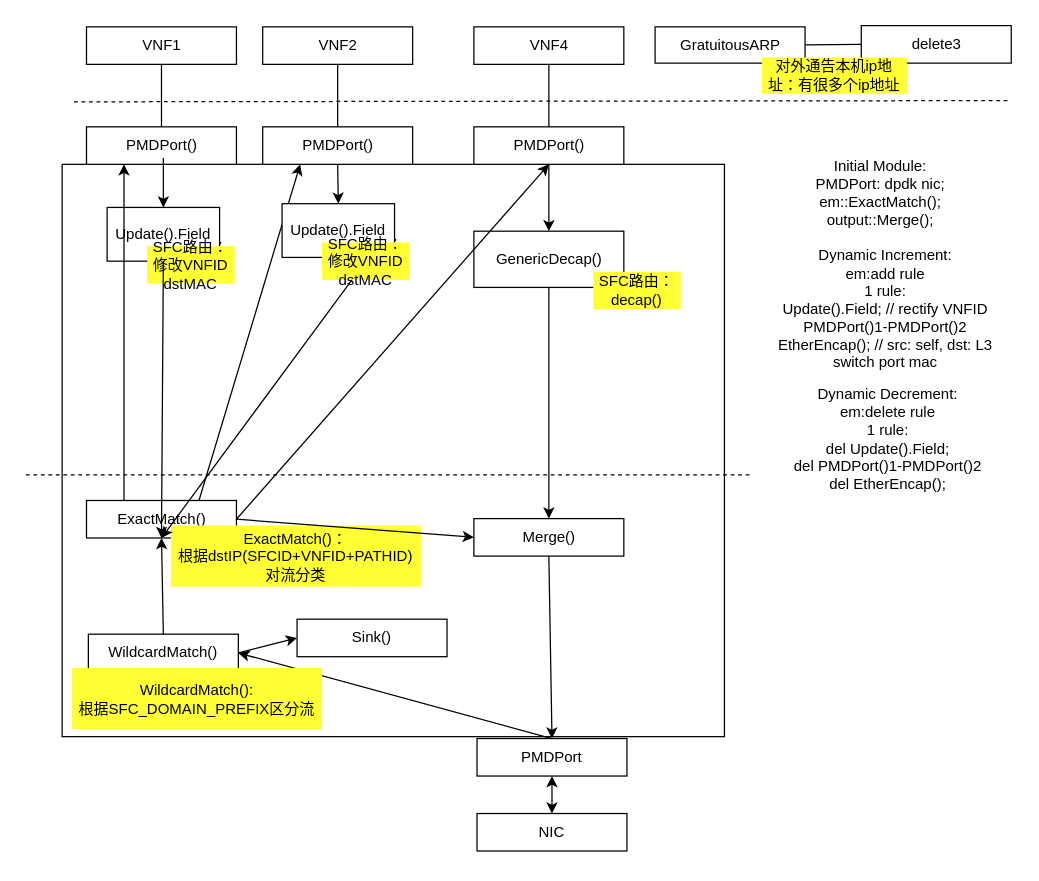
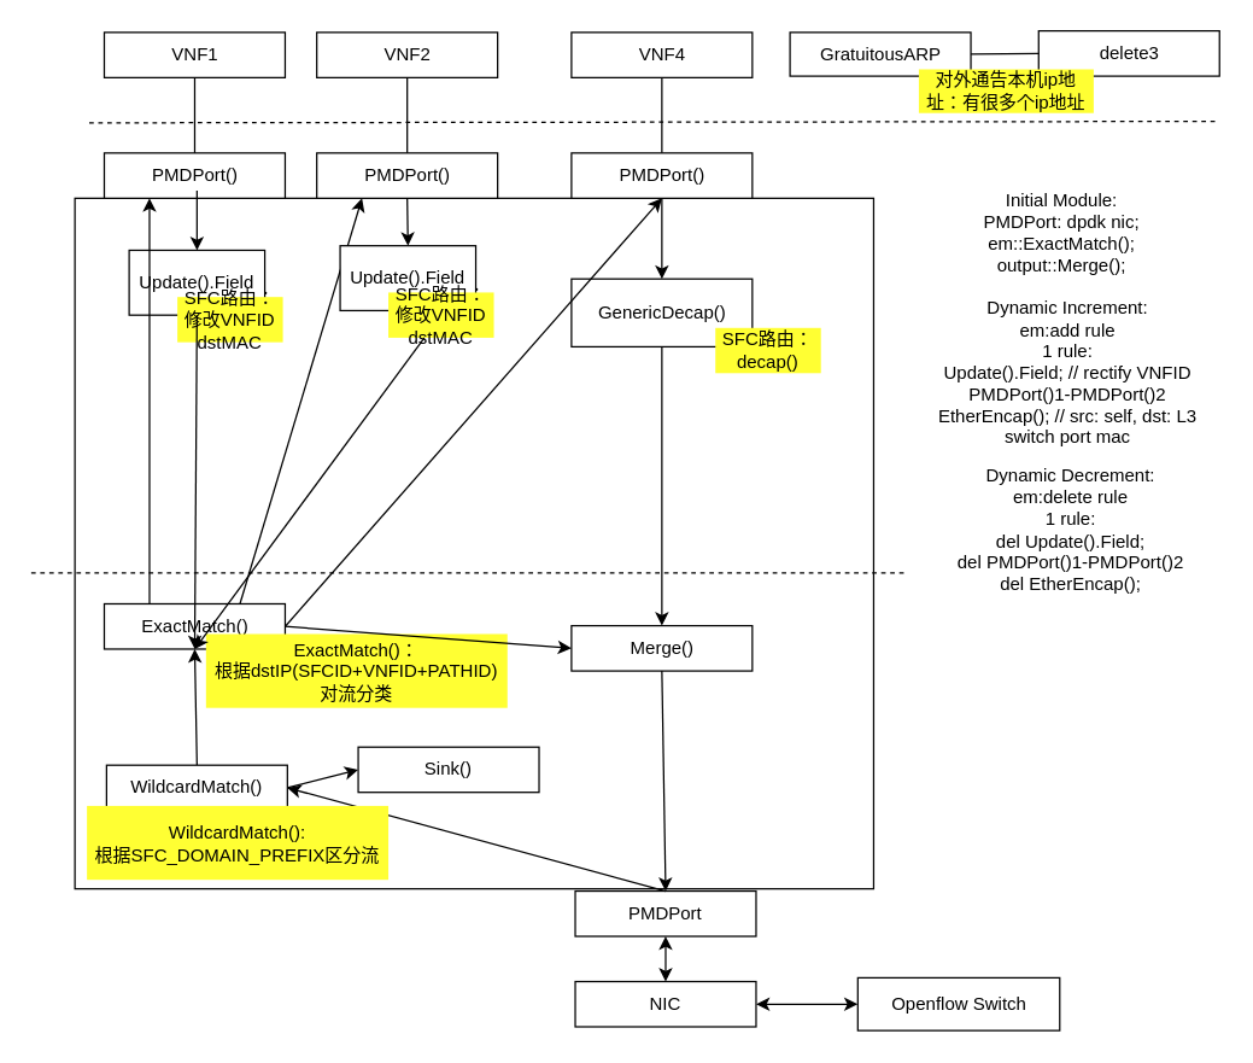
  <mxCell id="0" />
  <mxCell id="1" parent="0" />
  <mxCell id="2" value="" style="rounded=0;whiteSpace=wrap;html=1;" parent="1" vertex="1"><mxGeometry x="49" y="131" width="530" height="458" as="geometry" /></mxCell>
  <mxCell id="3" value="PMDPort" style="rounded=0;whiteSpace=wrap;html=1;" parent="1" vertex="1"><mxGeometry x="381" y="590.5" width="120" height="30" as="geometry" /></mxCell>
  <mxCell id="4" value="delete3" style="rounded=0;whiteSpace=wrap;html=1;" parent="1" vertex="1"><mxGeometry x="688.5" y="20" width="120" height="30" as="geometry" /></mxCell>
  <mxCell id="5" value="GratuitousARP" style="rounded=0;whiteSpace=wrap;html=1;" parent="1" vertex="1"><mxGeometry x="523.5" y="21" width="120" height="29" as="geometry" /></mxCell>
  <mxCell id="6" value="" style="endArrow=none;html=1;entryX=1;entryY=0.5;entryDx=0;entryDy=0;exitX=0;exitY=0.5;exitDx=0;exitDy=0;" parent="1" source="4" target="5" edge="1"><mxGeometry width="50" height="50" relative="1" as="geometry"><mxPoint x="758.5" y="36" as="sourcePoint" /><mxPoint x="803.5" y="-19" as="targetPoint" /></mxGeometry></mxCell>
  <mxCell id="7" value="" style="endArrow=none;dashed=1;html=1;" parent="1" edge="1"><mxGeometry width="50" height="50" relative="1" as="geometry"><mxPoint x="58.5" y="81" as="sourcePoint" /><mxPoint x="808.5" y="80" as="targetPoint" /></mxGeometry></mxCell>
  <mxCell id="8" value="Merge()" style="rounded=0;whiteSpace=wrap;html=1;" parent="1" vertex="1"><mxGeometry x="378.5" y="414.5" width="120" height="30" as="geometry" /></mxCell>
  <mxCell id="9" value="" style="endArrow=classic;html=1;exitX=0.5;exitY=1;exitDx=0;exitDy=0;entryX=0.5;entryY=0;entryDx=0;entryDy=0;" parent="1" source="8" target="3" edge="1"><mxGeometry width="50" height="50" relative="1" as="geometry"><mxPoint x="218.5" y="521" as="sourcePoint" /><mxPoint x="438.5" y="401" as="targetPoint" /></mxGeometry></mxCell>
  <mxCell id="10" value="VNF1" style="rounded=0;whiteSpace=wrap;html=1;" parent="1" vertex="1"><mxGeometry x="68.5" y="21" width="120" height="30" as="geometry" /></mxCell>
  <mxCell id="11" value="VNF2" style="rounded=0;whiteSpace=wrap;html=1;" parent="1" vertex="1"><mxGeometry x="209.5" y="21" width="120" height="30" as="geometry" /></mxCell>
  <mxCell id="12" value="PMDPort()" style="rounded=0;whiteSpace=wrap;html=1;" parent="1" vertex="1"><mxGeometry x="68.5" y="101" width="120" height="30" as="geometry" /></mxCell>
  <mxCell id="13" value="PMDPort()" style="rounded=0;whiteSpace=wrap;html=1;" parent="1" vertex="1"><mxGeometry x="209.5" y="101" width="120" height="30" as="geometry" /></mxCell>
  <mxCell id="14" value="" style="endArrow=none;html=1;entryX=0.5;entryY=1;entryDx=0;entryDy=0;exitX=0.5;exitY=0;exitDx=0;exitDy=0;" parent="1" source="12" target="10" edge="1"><mxGeometry width="50" height="50" relative="1" as="geometry"><mxPoint x="658.929" y="81.286" as="sourcePoint" /><mxPoint x="658.929" y="-8.714" as="targetPoint" /></mxGeometry></mxCell>
  <mxCell id="15" value="" style="endArrow=none;html=1;entryX=0.5;entryY=1;entryDx=0;entryDy=0;exitX=0.5;exitY=0;exitDx=0;exitDy=0;" parent="1" source="13" target="11" edge="1"><mxGeometry width="50" height="50" relative="1" as="geometry"><mxPoint x="79.929" y="81.286" as="sourcePoint" /><mxPoint x="79.929" y="1.286" as="targetPoint" /></mxGeometry></mxCell>
  <mxCell id="16" value="ExactMatch()" style="rounded=0;whiteSpace=wrap;html=1;" parent="1" vertex="1"><mxGeometry x="68.5" y="400" width="120" height="30" as="geometry" /></mxCell>
  <mxCell id="17" value="ExactMatch()：&lt;br&gt;根据dstIP(SFCID+VNFID+PATHID)对流分类" style="text;html=1;strokeColor=none;fillColor=#FFFF33;align=center;verticalAlign=middle;whiteSpace=wrap;rounded=0;" parent="1" vertex="1"><mxGeometry x="136" y="420" width="200" height="49" as="geometry" /></mxCell>
  <mxCell id="18" value="" style="endArrow=classic;html=1;entryX=0.5;entryY=1;entryDx=0;entryDy=0;exitX=0.5;exitY=0;exitDx=0;exitDy=0;" parent="1" source="38" target="16" edge="1"><mxGeometry width="50" height="50" relative="1" as="geometry"><mxPoint x="268.5" y="541" as="sourcePoint" /><mxPoint x="318.5" y="491" as="targetPoint" /></mxGeometry></mxCell>
  <mxCell id="19" value="" style="endArrow=classic;startArrow=classic;html=1;exitX=0.5;exitY=0;exitDx=0;exitDy=0;" parent="1" source="20" target="3" edge="1"><mxGeometry width="50" height="50" relative="1" as="geometry"><mxPoint x="436" y="670.5" as="sourcePoint" /><mxPoint x="476" y="710.5" as="targetPoint" /></mxGeometry></mxCell>
  <mxCell id="20" value="NIC" style="rounded=0;whiteSpace=wrap;html=1;" parent="1" vertex="1"><mxGeometry x="381" y="650.5" width="120" height="30" as="geometry" /></mxCell>
  <mxCell id="21" value="VNF4" style="rounded=0;whiteSpace=wrap;html=1;" parent="1" vertex="1"><mxGeometry x="378.5" y="21" width="120" height="30" as="geometry" /></mxCell>
  <mxCell id="22" value="PMDPort()" style="rounded=0;whiteSpace=wrap;html=1;" parent="1" vertex="1"><mxGeometry x="378.5" y="101" width="120" height="30" as="geometry" /></mxCell>
  <mxCell id="23" value="" style="endArrow=none;html=1;entryX=0.5;entryY=1;entryDx=0;entryDy=0;exitX=0.5;exitY=0;exitDx=0;exitDy=0;" parent="1" source="22" target="21" edge="1"><mxGeometry width="50" height="50" relative="1" as="geometry"><mxPoint x="248.929" y="81.286" as="sourcePoint" /><mxPoint x="248.929" y="1.286" as="targetPoint" /></mxGeometry></mxCell>
  <mxCell id="24" value="" style="endArrow=classic;html=1;exitX=0.75;exitY=0;exitDx=0;exitDy=0;entryX=0.25;entryY=1;entryDx=0;entryDy=0;" parent="1" source="16" target="13" edge="1"><mxGeometry width="50" height="50" relative="1" as="geometry"><mxPoint x="278.5" y="333" as="sourcePoint" /><mxPoint x="248.5" y="291" as="targetPoint" /></mxGeometry></mxCell>
  <mxCell id="25" value="" style="endArrow=classic;html=1;entryX=0.5;entryY=0;entryDx=0;entryDy=0;exitX=0.5;exitY=1;exitDx=0;exitDy=0;" parent="1" source="22" target="31" edge="1"><mxGeometry width="50" height="50" relative="1" as="geometry"><mxPoint x="288.5" y="343" as="sourcePoint" /><mxPoint x="503.786" y="140.429" as="targetPoint" /></mxGeometry></mxCell>
  <mxCell id="26" value="" style="endArrow=classic;html=1;exitX=0.5;exitY=1;exitDx=0;exitDy=0;entryX=0.5;entryY=0;entryDx=0;entryDy=0;" parent="1" source="31" target="8" edge="1"><mxGeometry width="50" height="50" relative="1" as="geometry"><mxPoint x="503.786" y="140.429" as="sourcePoint" /><mxPoint x="637.5" y="333" as="targetPoint" /></mxGeometry></mxCell>
  <mxCell id="27" value="对外通告本机ip地址：有很多个ip地址" style="text;html=1;strokeColor=none;fillColor=#FFFF33;align=center;verticalAlign=middle;whiteSpace=wrap;rounded=0;" parent="1" vertex="1"><mxGeometry x="609" y="45.5" width="116" height="29" as="geometry" /></mxCell>
  <mxCell id="28" value="Initial Module:&lt;br&gt;PMDPort: dpdk nic;&lt;br&gt;em::ExactMatch();&lt;br&gt;output::Merge();" style="text;html=1;strokeColor=none;fillColor=none;align=center;verticalAlign=middle;whiteSpace=wrap;rounded=0;" parent="1" vertex="1"><mxGeometry x="618.5" y="143.5" width="170" height="20" as="geometry" /></mxCell>
  <mxCell id="29" value="Dynamic Increment:&lt;br&gt;em:add rule&lt;br&gt;1 rule:&lt;br&gt;Update().Field; // rectify VNFID&lt;br&gt;PMDPort()1-PMDPort()2&lt;br&gt;EtherEncap(); // src: self, dst: L3 switch port mac" style="text;html=1;strokeColor=none;fillColor=none;align=center;verticalAlign=middle;whiteSpace=wrap;rounded=0;" parent="1" vertex="1"><mxGeometry x="618.5" y="237" width="178" height="20" as="geometry" /></mxCell>
  <mxCell id="30" value="Dynamic Decrement:&lt;br&gt;em:delete rule&lt;br&gt;1 rule: &lt;br&gt;del Update().Field;&lt;br&gt;del PMDPort()1-PMDPort()2&lt;br&gt;del EtherEncap();" style="text;html=1;strokeColor=none;fillColor=none;align=center;verticalAlign=middle;whiteSpace=wrap;rounded=0;" parent="1" vertex="1"><mxGeometry x="620.5" y="341" width="178" height="20" as="geometry" /></mxCell>
  <mxCell id="31" value="GenericDecap()&lt;br&gt;" style="rounded=0;whiteSpace=wrap;html=1;" parent="1" vertex="1"><mxGeometry x="378.5" y="184.5" width="120" height="45" as="geometry" /></mxCell>
  <mxCell id="32" value="Update().Field&lt;br&gt;" style="rounded=0;whiteSpace=wrap;html=1;" parent="1" vertex="1"><mxGeometry x="85" y="165.5" width="90" height="43" as="geometry" /></mxCell>
+ <mxCell id="33" value="Openflow Switch" style="rounded=0;whiteSpace=wrap;html=1;" parent="1" vertex="1"><mxGeometry x="568.5" y="648" width="134" height="35" as="geometry" /></mxCell>
+ <mxCell id="34" value="" style="endArrow=classic;startArrow=classic;html=1;entryX=0;entryY=0.5;entryDx=0;entryDy=0;exitX=1;exitY=0.5;exitDx=0;exitDy=0;" parent="1" source="20" target="33" edge="1"><mxGeometry width="50" height="50" relative="1" as="geometry"><mxPoint x="511.5" y="684" as="sourcePoint" /><mxPoint x="446.185" y="630.5" as="targetPoint" /></mxGeometry></mxCell>
  <mxCell id="35" value="SFC路由：&lt;br&gt;decap()" style="text;html=1;strokeColor=none;fillColor=#FFFF33;align=center;verticalAlign=middle;whiteSpace=wrap;rounded=0;" parent="1" vertex="1"><mxGeometry x="474" y="217" width="70" height="30" as="geometry" /></mxCell>
  <mxCell id="36" value="SFC路由：&lt;br&gt;修改VNFID&lt;br&gt;dstMAC" style="text;html=1;strokeColor=none;fillColor=#FFFF33;align=center;verticalAlign=middle;whiteSpace=wrap;rounded=0;" parent="1" vertex="1"><mxGeometry x="117" y="196.5" width="70" height="30" as="geometry" /></mxCell>
  <mxCell id="37" value="" style="endArrow=none;dashed=1;html=1;" parent="1" edge="1"><mxGeometry width="50" height="50" relative="1" as="geometry"><mxPoint x="20" y="379.5" as="sourcePoint" /><mxPoint x="600" y="379.5" as="targetPoint" /></mxGeometry></mxCell>
  <mxCell id="38" value="&lt;span style=&quot;text-align: left ; white-space: nowrap&quot;&gt;WildcardMatch()&lt;/span&gt;" style="rounded=0;whiteSpace=wrap;html=1;" vertex="1" parent="1"><mxGeometry x="70" y="507" width="120" height="30" as="geometry" /></mxCell>
  <mxCell id="39" value="" style="endArrow=classic;html=1;entryX=1;entryY=0.5;entryDx=0;entryDy=0;exitX=0.5;exitY=0;exitDx=0;exitDy=0;" edge="1" parent="1" source="3" target="38"><mxGeometry width="50" height="50" relative="1" as="geometry"><mxPoint x="187" y="459" as="sourcePoint" /><mxPoint x="140" y="371" as="targetPoint" /></mxGeometry></mxCell>
  <mxCell id="40" value="&lt;span style=&quot;text-align: left ; white-space: nowrap&quot;&gt;WildcardMatch():&lt;br&gt;根据SFC_DOMAIN_PREFIX区分流&lt;br&gt;&lt;/span&gt;" style="text;html=1;strokeColor=none;fillColor=#FFFF33;align=center;verticalAlign=middle;whiteSpace=wrap;rounded=0;" vertex="1" parent="1"><mxGeometry x="57" y="534" width="200" height="49" as="geometry" /></mxCell>
  <mxCell id="41" value="Sink()" style="rounded=0;whiteSpace=wrap;html=1;" vertex="1" parent="1"><mxGeometry x="237" y="495" width="120" height="30" as="geometry" /></mxCell>
  <mxCell id="42" value="" style="endArrow=classic;html=1;entryX=0;entryY=0.5;entryDx=0;entryDy=0;exitX=1;exitY=0.5;exitDx=0;exitDy=0;" edge="1" parent="1" source="38" target="41"><mxGeometry width="50" height="50" relative="1" as="geometry"><mxPoint x="140" y="517" as="sourcePoint" /><mxPoint x="140" y="371" as="targetPoint" /></mxGeometry></mxCell>
  <mxCell id="43" value="" style="endArrow=classic;html=1;entryX=0.25;entryY=1;entryDx=0;entryDy=0;exitX=0.25;exitY=0;exitDx=0;exitDy=0;" edge="1" parent="1" source="16" target="12"><mxGeometry width="50" height="50" relative="1" as="geometry"><mxPoint x="140" y="517" as="sourcePoint" /><mxPoint x="139" y="440" as="targetPoint" /></mxGeometry></mxCell>
  <mxCell id="44" value="" style="endArrow=classic;html=1;entryX=0.5;entryY=0;entryDx=0;entryDy=0;" edge="1" parent="1" target="32"><mxGeometry width="50" height="50" relative="1" as="geometry"><mxPoint x="130" y="126" as="sourcePoint" /><mxPoint x="109" y="141" as="targetPoint" /></mxGeometry></mxCell>
  <mxCell id="45" value="" style="endArrow=classic;html=1;entryX=0.5;entryY=1;entryDx=0;entryDy=0;exitX=0.5;exitY=1;exitDx=0;exitDy=0;" edge="1" parent="1" source="32" target="16"><mxGeometry width="50" height="50" relative="1" as="geometry"><mxPoint x="139" y="136" as="sourcePoint" /><mxPoint x="154" y="176" as="targetPoint" /></mxGeometry></mxCell>
  <mxCell id="46" value="Update().Field&lt;br&gt;" style="rounded=0;whiteSpace=wrap;html=1;" vertex="1" parent="1"><mxGeometry x="225" y="162.5" width="90" height="43" as="geometry" /></mxCell>
  <mxCell id="47" value="SFC路由：&lt;br&gt;修改VNFID&lt;br&gt;dstMAC" style="text;html=1;strokeColor=none;fillColor=#FFFF33;align=center;verticalAlign=middle;whiteSpace=wrap;rounded=0;" vertex="1" parent="1"><mxGeometry x="257" y="193.5" width="70" height="30" as="geometry" /></mxCell>
  <mxCell id="48" value="" style="endArrow=classic;html=1;exitX=0.5;exitY=1;exitDx=0;exitDy=0;entryX=0.5;entryY=0;entryDx=0;entryDy=0;" edge="1" parent="1" source="13" target="46"><mxGeometry width="50" height="50" relative="1" as="geometry"><mxPoint x="139" y="410" as="sourcePoint" /><mxPoint x="724" y="469" as="targetPoint" /></mxGeometry></mxCell>
  <mxCell id="49" value="" style="endArrow=classic;html=1;entryX=0.5;entryY=1;entryDx=0;entryDy=0;" edge="1" parent="1" source="47" target="16"><mxGeometry width="50" height="50" relative="1" as="geometry"><mxPoint x="280" y="141" as="sourcePoint" /><mxPoint x="280" y="173" as="targetPoint" /></mxGeometry></mxCell>
  <mxCell id="50" value="" style="endArrow=classic;html=1;exitX=1;exitY=0.5;exitDx=0;exitDy=0;entryX=0.5;entryY=1;entryDx=0;entryDy=0;" edge="1" parent="1" source="16" target="22"><mxGeometry width="50" height="50" relative="1" as="geometry"><mxPoint x="169" y="410" as="sourcePoint" /><mxPoint x="250" y="141" as="targetPoint" /></mxGeometry></mxCell>
  <mxCell id="51" value="" style="endArrow=classic;html=1;entryX=0;entryY=0.5;entryDx=0;entryDy=0;exitX=1;exitY=0.5;exitDx=0;exitDy=0;" edge="1" parent="1" source="16" target="8"><mxGeometry width="50" height="50" relative="1" as="geometry"><mxPoint x="109" y="410" as="sourcePoint" /><mxPoint x="109" y="141" as="targetPoint" /></mxGeometry></mxCell>
  <mxCell id="52" value="连接线" parent="0" />
